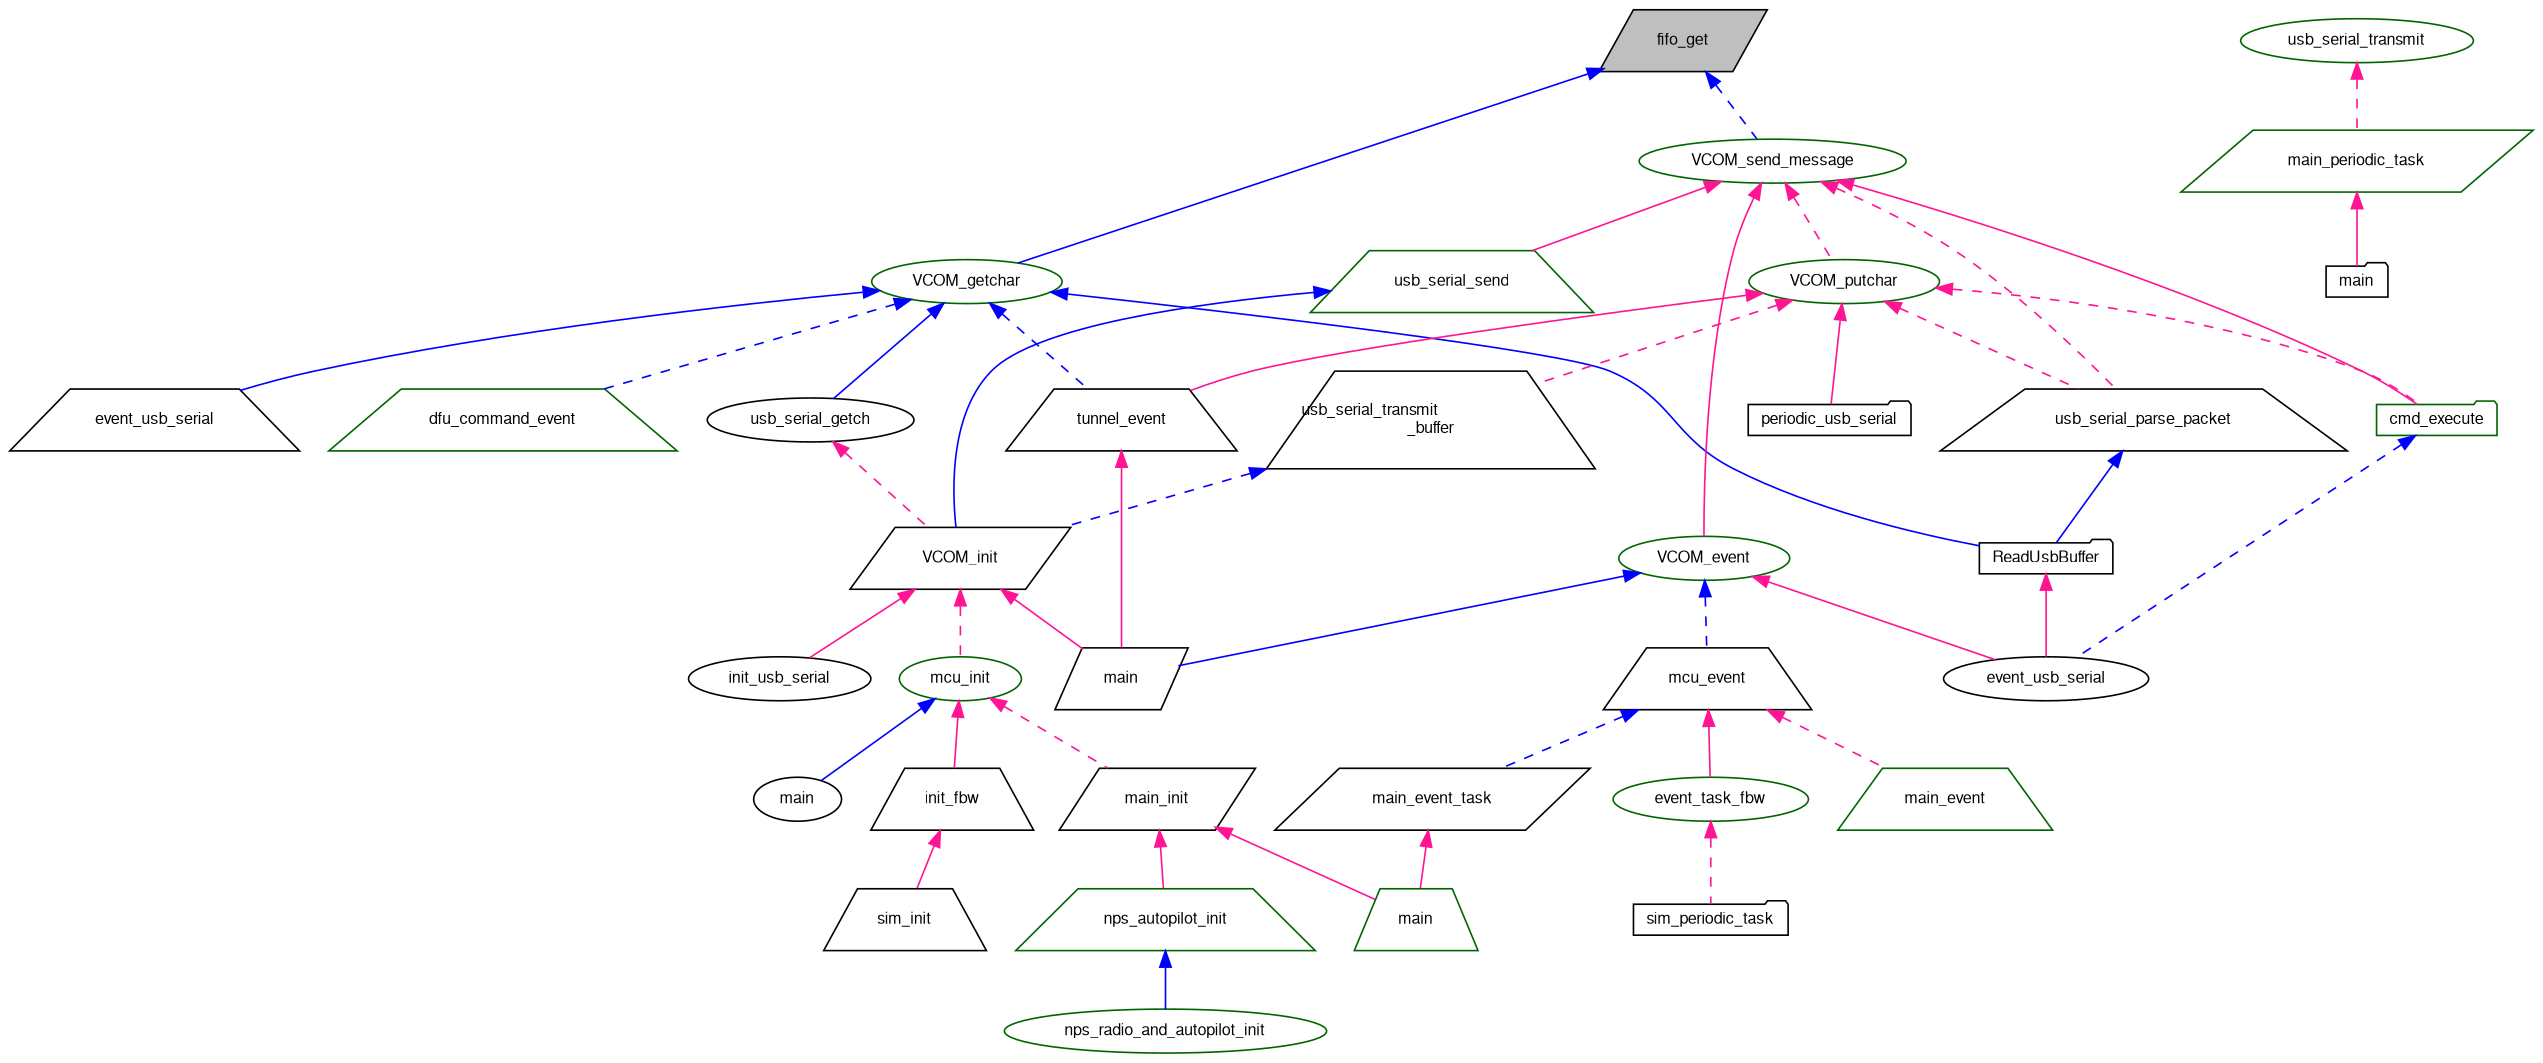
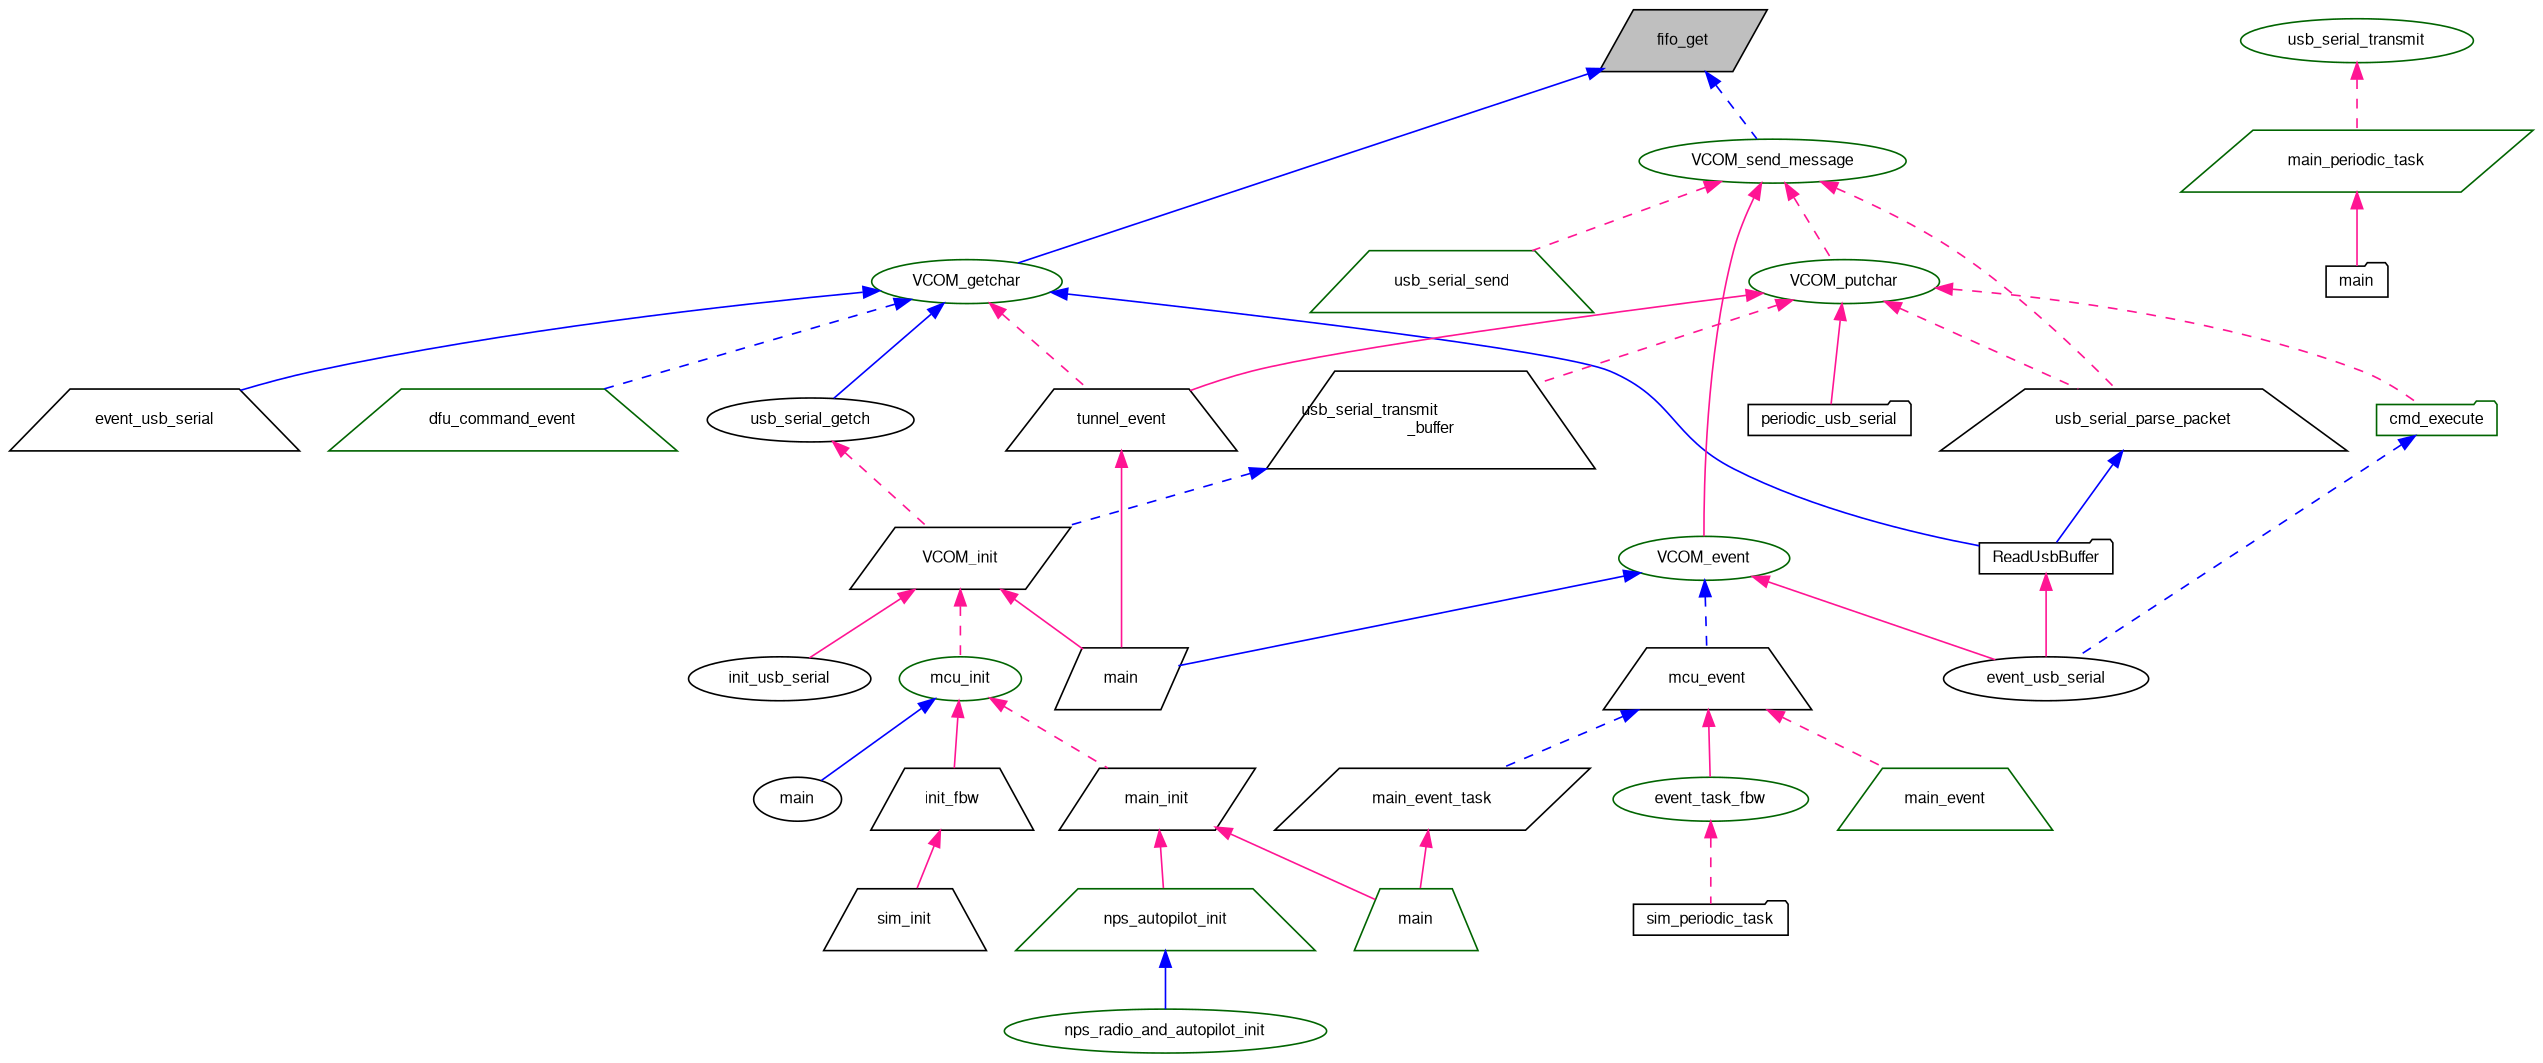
  digraph {
    rankdir=TB
    node [color=black fillcolor=white fontname=FreeSans fontsize=10 shape=ellipse style=filled]
    edge [color=deeppink dir=back fontname=FreeSans fontsize=10 labelfontname=FreeSans labelfontsize=10 style=solid]
    n1 [fillcolor=grey75 fontcolor=black height=0.2 label=fifo_get shape=parallelogram width=0.4]
    n2 [color=darkgreen height=0.2 label=VCOM_getchar width=0.4]
    n3 [color=darkgreen height=0.2 label=VCOM_send_message width=0.4]
    n4 [height=0.2 label=usb_serial_getch width=0.4]
    n5 [height=0.2 label=tunnel_event shape=trapezium width=0.4]
    n6 [height=0.2 label=ReadUsbBuffer shape=folder width=0.4]
    n7 [height=0.2 label=event_usb_serial shape=trapezium width=0.4]
    n8 [color=darkgreen height=0.2 label=dfu_command_event shape=trapezium width=0.4]
    n9 [color=darkgreen height=0.2 label=VCOM_putchar width=0.4]
    n10 [height=0.2 label=usb_serial_parse_packet shape=trapezium width=0.4]
    n11 [color=darkgreen height=0.2 label=cmd_execute shape=folder width=0.4]
    n12 [color=darkgreen height=0.2 label=VCOM_event width=0.4]
    n13 [color=darkgreen height=0.2 label=usb_serial_send shape=trapezium width=0.4]
    n14 [height=0.2 label=VCOM_init shape=parallelogram width=0.4]
    n15 [height=0.2 label=main shape=parallelogram width=0.4]
    n16 [height=0.2 label=event_usb_serial width=0.4]
    n17 [color=darkgreen height=0.2 label=mcu_init width=0.4]
    n18 [height=0.2 label=init_usb_serial width=0.4]
    n19 [height=0.2 label=main width=0.4]
    n20 [height=0.2 label=main_init shape=parallelogram width=0.4]
    n21 [height=0.2 label=init_fbw shape=trapezium width=0.4]
    n22 [color=darkgreen height=0.2 label=main shape=trapezium width=0.4]
    n23 [color=darkgreen height=0.2 label=nps_autopilot_init shape=trapezium width=0.4]
    n24 [height=0.2 label=sim_init shape=trapezium width=0.4]
    n25 [color=darkgreen height=0.2 label=nps_radio_and_autopilot_init width=0.4]
    n26 [height=0.2 label="usb_serial_transmit\l_buffer" shape=trapezium width=0.4]
    n27 [height=0.2 label=periodic_usb_serial shape=folder width=0.4]
    n28 [height=0.2 label=mcu_event shape=trapezium width=0.4]
    n29 [color=darkgreen height=0.2 label=usb_serial_transmit width=0.4]
    n30 [color=darkgreen height=0.2 label=main_periodic_task shape=parallelogram width=0.4]
    n31 [height=0.2 label=main shape=folder width=0.4]
    n32 [height=0.2 label=main_event_task shape=parallelogram width=0.4]
    n33 [color=darkgreen height=0.2 label=event_task_fbw width=0.4]
    n34 [color=darkgreen height=0.2 label=main_event shape=trapezium width=0.4]
    n35 [height=0.2 label=sim_periodic_task shape=folder width=0.4]
    n1 -> n2 [color=blue]
    n1 -> n3 [color=blue style=dashed]
    n2 -> n4 [color=blue]
-   n2 -> n5 [color=blue style=dashed]
+   n2 -> n5 [style=dashed]
    n2 -> n6 [color=blue]
    n2 -> n7 [color=blue]
    n2 -> n8 [color=blue style=dashed]
    n3 -> n9 [style=dashed]
    n3 -> n10 [style=dashed]
-   n3 -> n11
    n3 -> n12
-   n3 -> n13
+   n3 -> n13 [style=dashed]
    n4 -> n14 [style=dashed]
    n5 -> n15
    n6 -> n16
    n9 -> n5
    n9 -> n10 [style=dashed]
    n9 -> n11 [style=dashed]
    n9 -> n26 [style=dashed]
    n9 -> n27
    n10 -> n6 [color=blue]
    n11 -> n16 [color=blue style=dashed]
    n12 -> n15 [color=blue]
    n12 -> n16
    n12 -> n28 [color=blue style=dashed]
-   n13 -> n14 [color=blue]
    n14 -> n15
    n14 -> n17 [style=dashed]
    n14 -> n18
    n17 -> n19 [color=blue]
    n17 -> n20 [style=dashed]
    n17 -> n21
    n20 -> n22
    n20 -> n23
    n21 -> n24
    n23 -> n25 [color=blue]
    n26 -> n14 [color=blue style=dashed]
    n28 -> n32 [color=blue style=dashed]
    n28 -> n33
    n28 -> n34 [style=dashed]
    n29 -> n30 [style=dashed]
    n30 -> n31
    n32 -> n22
    n33 -> n35 [style=dashed]
  }
